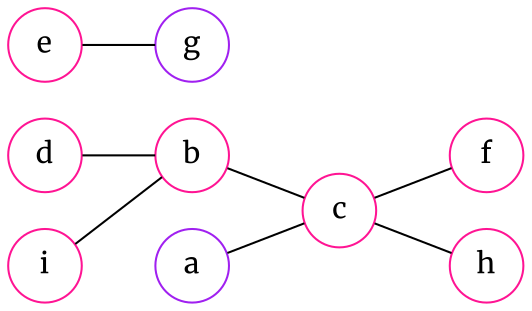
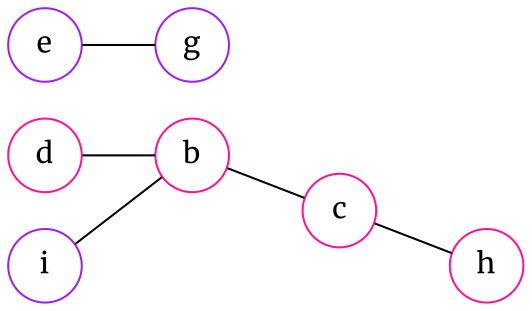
  graph {
    fontname=Merriweather
    rankdir=LR
    node [color=deeppink fontname=Merriweather shape=circle]
    edge [fontname=Merriweather]
    d
    b
    c
-   e
+   e [color=purple]
    g [color=purple]
-   f
    h
-   a [color=purple]
-   i
+   i [color=purple]
    d -- b
    b -- c
-   c -- f
    c -- h
    e -- g
-   a -- c
    i -- b
  }
